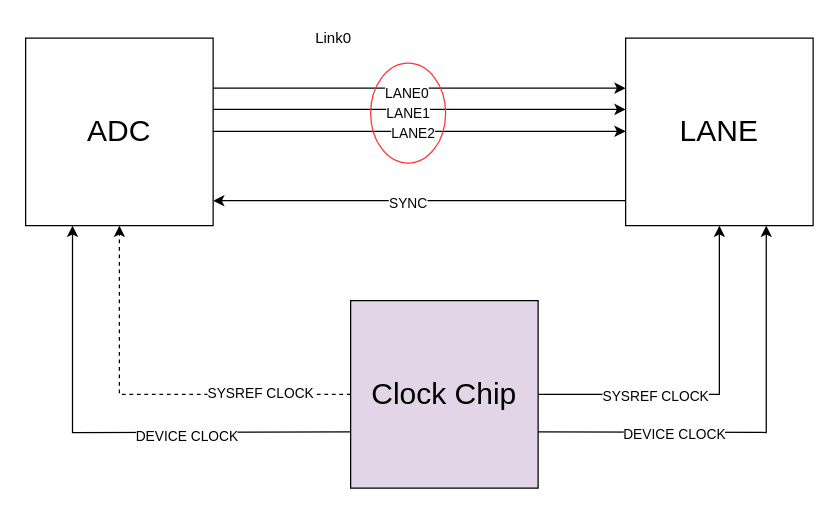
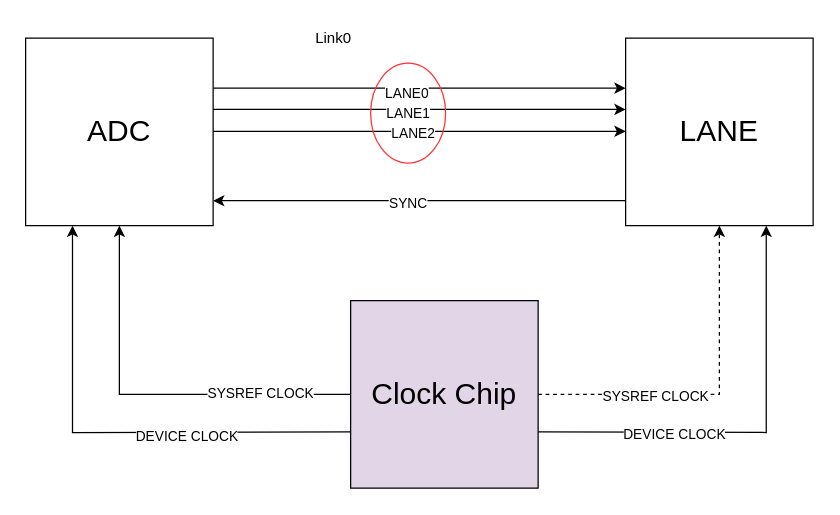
  <mxCell id="0" />
  <mxCell id="1" parent="0" />
  <mxCell id="2" style="edgeStyle=orthogonalEdgeStyle;rounded=0;orthogonalLoop=1;jettySize=auto;html=1;" edge="1" parent="1" source="4" target="10"><mxGeometry relative="1" as="geometry"><Array as="points"><mxPoint x="380" y="70" /><mxPoint x="380" y="70" /></Array></mxGeometry></mxCell>
  <mxCell id="3" value="LANE0" style="edgeLabel;html=1;align=center;verticalAlign=middle;resizable=0;points=[];" vertex="1" connectable="0" parent="2"><mxGeometry x="0.273" y="-56" relative="1" as="geometry"><mxPoint x="-56" y="-53" as="offset" /></mxGeometry></mxCell>
  <mxCell id="4" value="&lt;font style=&quot;font-size: 24px&quot;&gt;ADC&lt;/font&gt;" style="whiteSpace=wrap;html=1;aspect=fixed;" vertex="1" parent="1"><mxGeometry x="20" y="30" width="150" height="150" as="geometry" /></mxCell>
- <mxCell id="5" style="edgeStyle=orthogonalEdgeStyle;rounded=0;orthogonalLoop=1;jettySize=auto;html=1;entryX=0.5;entryY=1;entryDx=0;entryDy=0;dashed=1;" edge="1" parent="1" source="9" target="4"><mxGeometry relative="1" as="geometry" /></mxCell>
+ <mxCell id="5" style="edgeStyle=orthogonalEdgeStyle;rounded=0;orthogonalLoop=1;jettySize=auto;html=1;entryX=0.5;entryY=1;entryDx=0;entryDy=0;" edge="1" parent="1" source="9" target="4"><mxGeometry relative="1" as="geometry" /></mxCell>
  <mxCell id="6" value="SYSREF CLOCK" style="edgeLabel;html=1;align=center;verticalAlign=middle;resizable=0;points=[];" vertex="1" connectable="0" parent="5"><mxGeometry x="-0.544" y="-2" relative="1" as="geometry"><mxPoint as="offset" /></mxGeometry></mxCell>
- <mxCell id="7" style="edgeStyle=orthogonalEdgeStyle;rounded=0;orthogonalLoop=1;jettySize=auto;html=1;entryX=0.5;entryY=1;entryDx=0;entryDy=0;" edge="1" parent="1" source="9" target="10"><mxGeometry relative="1" as="geometry" /></mxCell>
+ <mxCell id="7" style="edgeStyle=orthogonalEdgeStyle;rounded=0;orthogonalLoop=1;jettySize=auto;html=1;entryX=0.5;entryY=1;entryDx=0;entryDy=0;dashed=1;" edge="1" parent="1" source="9" target="10"><mxGeometry relative="1" as="geometry" /></mxCell>
  <mxCell id="8" value="SYSREF CLOCK" style="edgeLabel;html=1;align=center;verticalAlign=middle;resizable=0;points=[];" vertex="1" connectable="0" parent="7"><mxGeometry x="-0.336" y="-1" relative="1" as="geometry"><mxPoint as="offset" /></mxGeometry></mxCell>
  <mxCell id="9" value="&lt;font style=&quot;font-size: 24px&quot;&gt;Clock Chip&lt;/font&gt;" style="whiteSpace=wrap;html=1;aspect=fixed;fillColor=#e1d5e7;" vertex="1" parent="1"><mxGeometry x="280" y="240" width="150" height="150" as="geometry" /></mxCell>
  <mxCell id="10" value="&lt;font style=&quot;font-size: 24px&quot;&gt;LANE&lt;/font&gt;" style="whiteSpace=wrap;html=1;aspect=fixed;" vertex="1" parent="1"><mxGeometry x="500" y="30" width="150" height="150" as="geometry" /></mxCell>
  <mxCell id="11" style="edgeStyle=orthogonalEdgeStyle;rounded=0;orthogonalLoop=1;jettySize=auto;html=1;entryX=0.75;entryY=1;entryDx=0;entryDy=0;" edge="1" parent="1" target="10"><mxGeometry relative="1" as="geometry"><mxPoint x="430" y="345" as="sourcePoint" /><mxPoint x="575" y="210" as="targetPoint" /></mxGeometry></mxCell>
  <mxCell id="12" value="DEVICE CLOCK" style="edgeLabel;html=1;align=center;verticalAlign=middle;resizable=0;points=[];" vertex="1" connectable="0" parent="11"><mxGeometry x="-0.373" y="-1" relative="1" as="geometry"><mxPoint as="offset" /></mxGeometry></mxCell>
  <mxCell id="13" style="edgeStyle=orthogonalEdgeStyle;rounded=0;orthogonalLoop=1;jettySize=auto;html=1;entryX=0.25;entryY=1;entryDx=0;entryDy=0;" edge="1" parent="1" target="4"><mxGeometry relative="1" as="geometry"><mxPoint x="280" y="345" as="sourcePoint" /><mxPoint x="95" y="210" as="targetPoint" /></mxGeometry></mxCell>
  <mxCell id="14" value="DEVICE CLOCK" style="edgeLabel;html=1;align=center;verticalAlign=middle;resizable=0;points=[];" vertex="1" connectable="0" parent="13"><mxGeometry x="-0.319" y="3" relative="1" as="geometry"><mxPoint as="offset" /></mxGeometry></mxCell>
  <mxCell id="15" style="edgeStyle=orthogonalEdgeStyle;rounded=0;orthogonalLoop=1;jettySize=auto;html=1;" edge="1" parent="1"><mxGeometry relative="1" as="geometry"><mxPoint x="170" y="104.58" as="sourcePoint" /><mxPoint x="500" y="104.58" as="targetPoint" /><Array as="points"><mxPoint x="380" y="104.58" /><mxPoint x="380" y="104.58" /></Array></mxGeometry></mxCell>
  <mxCell id="16" value="LANE2" style="edgeLabel;html=1;align=center;verticalAlign=middle;resizable=0;points=[];" vertex="1" connectable="0" parent="15"><mxGeometry x="0.273" y="59" relative="1" as="geometry"><mxPoint x="-50" y="59.42" as="offset" /></mxGeometry></mxCell>
  <mxCell id="17" style="edgeStyle=orthogonalEdgeStyle;rounded=0;orthogonalLoop=1;jettySize=auto;html=1;" edge="1" parent="1"><mxGeometry relative="1" as="geometry"><mxPoint x="170" y="87" as="sourcePoint" /><mxPoint x="500" y="87" as="targetPoint" /><Array as="points"><mxPoint x="380" y="87" /><mxPoint x="380" y="87" /></Array></mxGeometry></mxCell>
  <mxCell id="18" value="LANE1" style="edgeLabel;html=1;align=center;verticalAlign=middle;resizable=0;points=[];" vertex="1" connectable="0" parent="17"><mxGeometry x="0.273" y="-55" relative="1" as="geometry"><mxPoint x="-55" y="-53" as="offset" /></mxGeometry></mxCell>
  <mxCell id="19" style="edgeStyle=orthogonalEdgeStyle;rounded=0;orthogonalLoop=1;jettySize=auto;html=1;entryX=1;entryY=0.867;entryDx=0;entryDy=0;entryPerimeter=0;" edge="1" parent="1" source="10" target="4"><mxGeometry relative="1" as="geometry"><mxPoint x="180" y="114.58" as="sourcePoint" /><mxPoint x="510" y="114.58" as="targetPoint" /><Array as="points"><mxPoint x="330" y="160" /><mxPoint x="330" y="160" /></Array></mxGeometry></mxCell>
  <mxCell id="20" value="SYNC" style="edgeLabel;html=1;align=center;verticalAlign=middle;resizable=0;points=[];" vertex="1" connectable="0" parent="19"><mxGeometry x="0.06" y="1" relative="1" as="geometry"><mxPoint as="offset" /></mxGeometry></mxCell>
  <mxCell id="21" value="" style="ellipse;whiteSpace=wrap;html=1;fillColor=none;strokeColor=#FF3333;" vertex="1" parent="1"><mxGeometry x="296" y="50" width="60" height="80" as="geometry" /></mxCell>
  <mxCell id="22" value="Link0" style="text;html=1;align=center;verticalAlign=middle;resizable=0;points=[];autosize=1;" vertex="1" parent="1"><mxGeometry x="246" y="20" width="40" height="20" as="geometry" /></mxCell>
